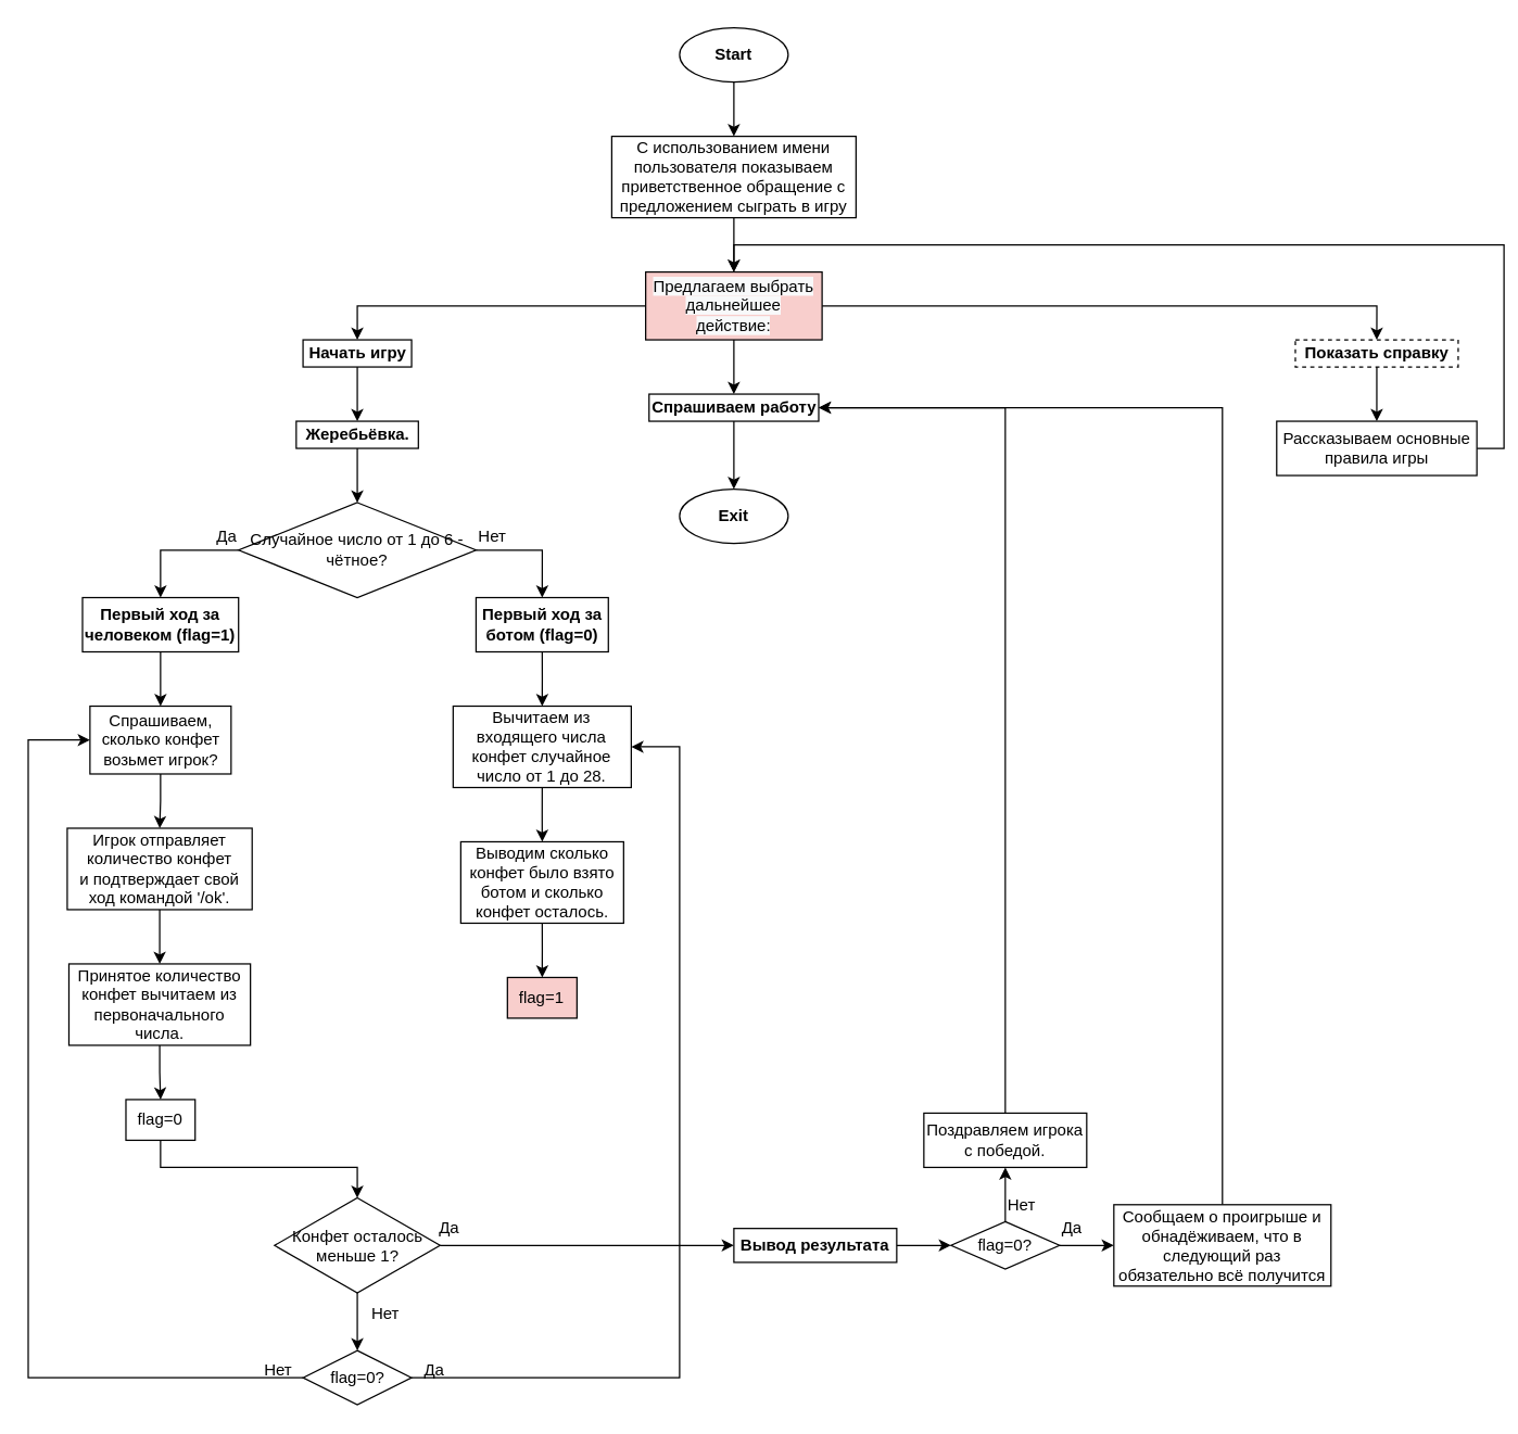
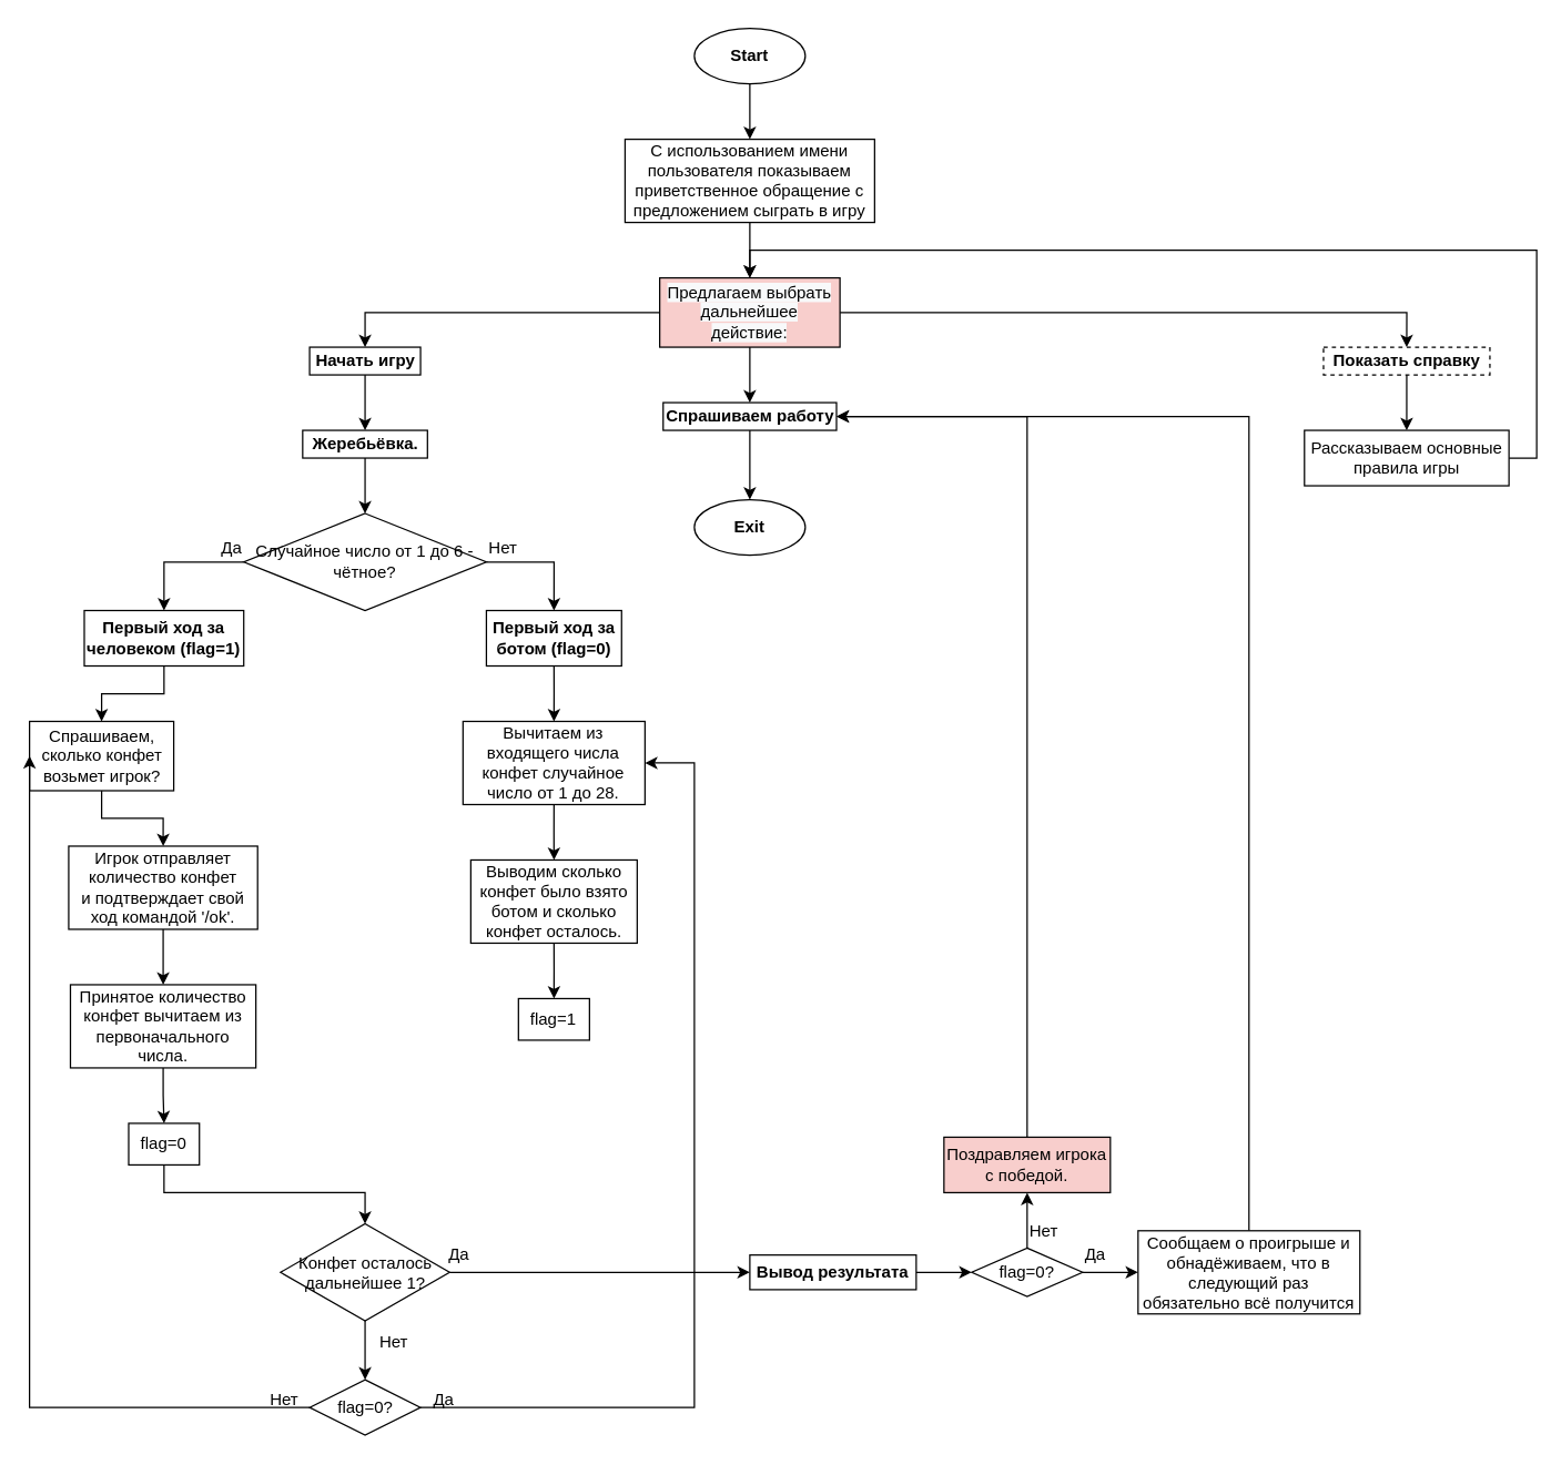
  <mxCell id="0" />
  <mxCell id="1" parent="0" />
  <mxCell id="2" style="edgeStyle=orthogonalEdgeStyle;rounded=0;orthogonalLoop=1;jettySize=auto;html=1;exitX=0.5;exitY=1;exitDx=0;exitDy=0;entryX=0.5;entryY=0;entryDx=0;entryDy=0;" edge="1" parent="1" source="3" target="5"><mxGeometry relative="1" as="geometry" /></mxCell>
  <mxCell id="3" value="Start" style="ellipse;whiteSpace=wrap;html=1;fontStyle=1" vertex="1" parent="1"><mxGeometry x="500" y="20" width="80" height="40" as="geometry" /></mxCell>
  <mxCell id="4" style="edgeStyle=orthogonalEdgeStyle;rounded=0;orthogonalLoop=1;jettySize=auto;html=1;exitX=0.5;exitY=1;exitDx=0;exitDy=0;entryX=0.5;entryY=0;entryDx=0;entryDy=0;" edge="1" parent="1" source="5" target="9"><mxGeometry relative="1" as="geometry" /></mxCell>
  <mxCell id="5" value="С использованием имени пользователя показываем приветственное обращение с предложением сыграть в игру" style="rounded=0;whiteSpace=wrap;html=1;" vertex="1" parent="1"><mxGeometry x="450" y="100" width="180" height="60" as="geometry" /></mxCell>
  <mxCell id="6" style="edgeStyle=orthogonalEdgeStyle;rounded=0;orthogonalLoop=1;jettySize=auto;html=1;exitX=0;exitY=0.5;exitDx=0;exitDy=0;entryX=0.5;entryY=0;entryDx=0;entryDy=0;" edge="1" parent="1" source="9" target="11"><mxGeometry relative="1" as="geometry" /></mxCell>
  <mxCell id="7" style="edgeStyle=orthogonalEdgeStyle;rounded=0;orthogonalLoop=1;jettySize=auto;html=1;exitX=0.5;exitY=1;exitDx=0;exitDy=0;entryX=0.5;entryY=0;entryDx=0;entryDy=0;" edge="1" parent="1" source="9" target="13"><mxGeometry relative="1" as="geometry" /></mxCell>
  <mxCell id="8" style="edgeStyle=orthogonalEdgeStyle;rounded=0;orthogonalLoop=1;jettySize=auto;html=1;exitX=1;exitY=0.5;exitDx=0;exitDy=0;entryX=0.5;entryY=0;entryDx=0;entryDy=0;" edge="1" parent="1" source="9" target="15"><mxGeometry relative="1" as="geometry" /></mxCell>
  <mxCell id="9" value="&lt;meta charset=&quot;utf-8&quot;&gt;&lt;span style=&quot;color: rgb(0, 0, 0); font-family: Helvetica; font-size: 12px; font-style: normal; font-variant-ligatures: normal; font-variant-caps: normal; letter-spacing: normal; orphans: 2; text-align: center; text-indent: 0px; text-transform: none; widows: 2; word-spacing: 0px; -webkit-text-stroke-width: 0px; background-color: rgb(248, 249, 250); text-decoration-thickness: initial; text-decoration-style: initial; text-decoration-color: initial; float: none; display: inline !important;&quot;&gt;Предлагаем выбрать дальнейшее действие:&lt;/span&gt;" style="rounded=0;whiteSpace=wrap;html=1;fontStyle=0;fillColor=#f8cecc;" vertex="1" parent="1"><mxGeometry x="475" y="200" width="130" height="50" as="geometry" /></mxCell>
  <mxCell id="10" style="edgeStyle=orthogonalEdgeStyle;rounded=0;orthogonalLoop=1;jettySize=auto;html=1;exitX=0.5;exitY=1;exitDx=0;exitDy=0;entryX=0.5;entryY=0;entryDx=0;entryDy=0;" edge="1" parent="1" source="11" target="17"><mxGeometry relative="1" as="geometry" /></mxCell>
  <mxCell id="11" value="Начать игру" style="rounded=0;whiteSpace=wrap;html=1;fontStyle=1" vertex="1" parent="1"><mxGeometry x="222.5" y="250" width="80" height="20" as="geometry" /></mxCell>
  <mxCell id="12" style="edgeStyle=orthogonalEdgeStyle;rounded=0;orthogonalLoop=1;jettySize=auto;html=1;exitX=0.5;exitY=1;exitDx=0;exitDy=0;entryX=0.5;entryY=0;entryDx=0;entryDy=0;" edge="1" parent="1" source="13" target="55"><mxGeometry relative="1" as="geometry" /></mxCell>
  <mxCell id="13" value="Спрашиваем работу" style="rounded=0;whiteSpace=wrap;html=1;fontStyle=1" vertex="1" parent="1"><mxGeometry x="477.5" y="290" width="125" height="20" as="geometry" /></mxCell>
  <mxCell id="14" style="edgeStyle=orthogonalEdgeStyle;rounded=0;orthogonalLoop=1;jettySize=auto;html=1;exitX=0.5;exitY=1;exitDx=0;exitDy=0;entryX=0.5;entryY=0;entryDx=0;entryDy=0;" edge="1" parent="1" source="15" target="60"><mxGeometry relative="1" as="geometry" /></mxCell>
  <mxCell id="15" value="Показать справку" style="rounded=0;whiteSpace=wrap;html=1;fontStyle=1;dashed=1;" vertex="1" parent="1"><mxGeometry x="953.75" y="250" width="120" height="20" as="geometry" /></mxCell>
  <mxCell id="16" style="edgeStyle=orthogonalEdgeStyle;rounded=0;orthogonalLoop=1;jettySize=auto;html=1;exitX=0.5;exitY=1;exitDx=0;exitDy=0;entryX=0.5;entryY=0;entryDx=0;entryDy=0;" edge="1" parent="1" source="17" target="20"><mxGeometry relative="1" as="geometry"><mxPoint x="370" y="410" as="targetPoint" /></mxGeometry></mxCell>
  <mxCell id="17" value="Жеребьёвка." style="rounded=0;whiteSpace=wrap;html=1;fontStyle=1" vertex="1" parent="1"><mxGeometry x="217.5" y="310" width="90" height="20" as="geometry" /></mxCell>
  <mxCell id="18" style="edgeStyle=orthogonalEdgeStyle;rounded=0;orthogonalLoop=1;jettySize=auto;html=1;exitX=0;exitY=0.5;exitDx=0;exitDy=0;entryX=0.5;entryY=0;entryDx=0;entryDy=0;" edge="1" parent="1" source="20" target="22"><mxGeometry relative="1" as="geometry" /></mxCell>
  <mxCell id="19" style="edgeStyle=orthogonalEdgeStyle;rounded=0;orthogonalLoop=1;jettySize=auto;html=1;exitX=1;exitY=0.5;exitDx=0;exitDy=0;entryX=0.5;entryY=0;entryDx=0;entryDy=0;" edge="1" parent="1" source="20" target="25"><mxGeometry relative="1" as="geometry" /></mxCell>
  <mxCell id="20" value="Случайное число от 1 до 6 - чётное?" style="rhombus;whiteSpace=wrap;html=1;" vertex="1" parent="1"><mxGeometry x="175" y="370" width="175" height="70" as="geometry" /></mxCell>
  <mxCell id="21" style="edgeStyle=orthogonalEdgeStyle;rounded=0;orthogonalLoop=1;jettySize=auto;html=1;exitX=0.5;exitY=1;exitDx=0;exitDy=0;entryX=0.5;entryY=0;entryDx=0;entryDy=0;" edge="1" parent="1" source="22" target="28"><mxGeometry relative="1" as="geometry" /></mxCell>
  <mxCell id="22" value="Первый ход за человеком (flag=1)" style="rounded=0;whiteSpace=wrap;html=1;fontStyle=1" vertex="1" parent="1"><mxGeometry x="60" y="440" width="115" height="40" as="geometry" /></mxCell>
  <mxCell id="23" value="Да" style="text;html=1;align=right;verticalAlign=middle;resizable=0;points=[];autosize=1;strokeColor=none;fillColor=none;" vertex="1" parent="1"><mxGeometry x="135" y="380" width="40" height="30" as="geometry" /></mxCell>
  <mxCell id="24" style="edgeStyle=orthogonalEdgeStyle;rounded=0;orthogonalLoop=1;jettySize=auto;html=1;exitX=0.5;exitY=1;exitDx=0;exitDy=0;entryX=0.5;entryY=0;entryDx=0;entryDy=0;" edge="1" parent="1" source="25" target="34"><mxGeometry relative="1" as="geometry" /></mxCell>
  <mxCell id="25" value="Первый ход за ботом (flag=0)" style="rounded=0;whiteSpace=wrap;html=1;fontStyle=1" vertex="1" parent="1"><mxGeometry x="350" y="440" width="97.5" height="40" as="geometry" /></mxCell>
  <mxCell id="26" value="Нет" style="text;html=1;strokeColor=none;fillColor=none;align=left;verticalAlign=middle;whiteSpace=wrap;rounded=0;" vertex="1" parent="1"><mxGeometry x="350" y="380" width="60" height="30" as="geometry" /></mxCell>
  <mxCell id="27" style="edgeStyle=orthogonalEdgeStyle;rounded=0;orthogonalLoop=1;jettySize=auto;html=1;exitX=0.5;exitY=1;exitDx=0;exitDy=0;entryX=0.5;entryY=0;entryDx=0;entryDy=0;" edge="1" parent="1" source="28" target="30"><mxGeometry relative="1" as="geometry" /></mxCell>
- <mxCell id="28" value="Спрашиваем, сколько конфет возьмет игрок?" style="rounded=0;whiteSpace=wrap;html=1;" vertex="1" parent="1"><mxGeometry x="65.5" y="520" width="104" height="50" as="geometry" /></mxCell>
+ <mxCell id="28" value="Спрашиваем, сколько конфет возьмет игрок?" style="rounded=0;whiteSpace=wrap;html=1;" vertex="1" parent="1"><mxGeometry x="20.5" y="520" width="104" height="50" as="geometry" /></mxCell>
  <mxCell id="29" style="edgeStyle=orthogonalEdgeStyle;rounded=0;orthogonalLoop=1;jettySize=auto;html=1;exitX=0.5;exitY=1;exitDx=0;exitDy=0;entryX=0.5;entryY=0;entryDx=0;entryDy=0;" edge="1" parent="1" source="30" target="32"><mxGeometry relative="1" as="geometry" /></mxCell>
  <mxCell id="30" value="Игрок отправляет количество конфет и&amp;nbsp;подтверждает свой ход командой '/ok'." style="rounded=0;whiteSpace=wrap;html=1;" vertex="1" parent="1"><mxGeometry x="48.75" y="610" width="136.25" height="60" as="geometry" /></mxCell>
  <mxCell id="31" style="edgeStyle=orthogonalEdgeStyle;rounded=0;orthogonalLoop=1;jettySize=auto;html=1;exitX=0.5;exitY=1;exitDx=0;exitDy=0;entryX=0.5;entryY=0;entryDx=0;entryDy=0;" edge="1" parent="1" source="32" target="38"><mxGeometry relative="1" as="geometry" /></mxCell>
  <mxCell id="32" value="Принятое количество конфет вычитаем из первоначального числа." style="rounded=0;whiteSpace=wrap;html=1;" vertex="1" parent="1"><mxGeometry x="50" y="710" width="133.75" height="60" as="geometry" /></mxCell>
  <mxCell id="33" style="edgeStyle=orthogonalEdgeStyle;rounded=0;orthogonalLoop=1;jettySize=auto;html=1;exitX=0.5;exitY=1;exitDx=0;exitDy=0;entryX=0.5;entryY=0;entryDx=0;entryDy=0;" edge="1" parent="1" source="34" target="36"><mxGeometry relative="1" as="geometry" /></mxCell>
  <mxCell id="34" value="Вычитаем из входящего числа конфет случайное число от 1 до 28." style="rounded=0;whiteSpace=wrap;html=1;" vertex="1" parent="1"><mxGeometry x="333.12" y="520" width="131.25" height="60" as="geometry" /></mxCell>
  <mxCell id="35" style="edgeStyle=orthogonalEdgeStyle;rounded=0;orthogonalLoop=1;jettySize=auto;html=1;exitX=0.5;exitY=1;exitDx=0;exitDy=0;entryX=0.5;entryY=0;entryDx=0;entryDy=0;" edge="1" parent="1" source="36" target="39"><mxGeometry relative="1" as="geometry" /></mxCell>
  <mxCell id="36" value="Выводим сколько конфет было взято ботом и сколько конфет осталось." style="rounded=0;whiteSpace=wrap;html=1;" vertex="1" parent="1"><mxGeometry x="338.75" y="620" width="120" height="60" as="geometry" /></mxCell>
  <mxCell id="37" style="edgeStyle=orthogonalEdgeStyle;rounded=0;orthogonalLoop=1;jettySize=auto;html=1;exitX=0.5;exitY=1;exitDx=0;exitDy=0;entryX=0.5;entryY=0;entryDx=0;entryDy=0;" edge="1" parent="1" source="38" target="45"><mxGeometry relative="1" as="geometry"><Array as="points"><mxPoint x="118" y="860" /><mxPoint x="263" y="860" /></Array></mxGeometry></mxCell>
  <mxCell id="38" value="flag=0" style="rounded=0;whiteSpace=wrap;html=1;" vertex="1" parent="1"><mxGeometry x="92" y="810" width="51" height="30" as="geometry" /></mxCell>
- <mxCell id="39" value="flag=1" style="rounded=0;whiteSpace=wrap;html=1;fillColor=#f8cecc;" vertex="1" parent="1"><mxGeometry x="373.12" y="720" width="51.24" height="30" as="geometry" /></mxCell>
+ <mxCell id="39" value="flag=1" style="rounded=0;whiteSpace=wrap;html=1;" vertex="1" parent="1"><mxGeometry x="373.12" y="720" width="51.24" height="30" as="geometry" /></mxCell>
  <mxCell id="40" style="edgeStyle=orthogonalEdgeStyle;rounded=0;orthogonalLoop=1;jettySize=auto;html=1;exitX=0;exitY=0.5;exitDx=0;exitDy=0;entryX=0;entryY=0.5;entryDx=0;entryDy=0;" edge="1" parent="1" source="42" target="28"><mxGeometry relative="1" as="geometry"><Array as="points"><mxPoint x="20" y="1015" /><mxPoint x="20" y="545" /></Array></mxGeometry></mxCell>
  <mxCell id="41" style="edgeStyle=orthogonalEdgeStyle;rounded=0;orthogonalLoop=1;jettySize=auto;html=1;exitX=1;exitY=0.5;exitDx=0;exitDy=0;entryX=1;entryY=0.5;entryDx=0;entryDy=0;" edge="1" parent="1" source="42" target="34"><mxGeometry relative="1" as="geometry"><Array as="points"><mxPoint x="500" y="1015" /><mxPoint x="500" y="550" /></Array></mxGeometry></mxCell>
  <mxCell id="42" value="flag=0?" style="rhombus;whiteSpace=wrap;html=1;" vertex="1" parent="1"><mxGeometry x="222.5" y="995" width="80" height="40" as="geometry" /></mxCell>
  <mxCell id="43" style="edgeStyle=orthogonalEdgeStyle;rounded=0;orthogonalLoop=1;jettySize=auto;html=1;exitX=0.5;exitY=1;exitDx=0;exitDy=0;entryX=0.5;entryY=0;entryDx=0;entryDy=0;" edge="1" parent="1" source="45" target="42"><mxGeometry relative="1" as="geometry" /></mxCell>
  <mxCell id="44" style="edgeStyle=orthogonalEdgeStyle;rounded=0;orthogonalLoop=1;jettySize=auto;html=1;exitX=1;exitY=0.5;exitDx=0;exitDy=0;entryX=0;entryY=0.5;entryDx=0;entryDy=0;" edge="1" parent="1" source="45" target="51"><mxGeometry relative="1" as="geometry"><mxPoint x="540" y="935" as="targetPoint" /></mxGeometry></mxCell>
- <mxCell id="45" value="Конфет осталось меньше 1?" style="rhombus;whiteSpace=wrap;html=1;" vertex="1" parent="1"><mxGeometry x="201.5" y="882.5" width="122" height="70" as="geometry" /></mxCell>
+ <mxCell id="45" value="Конфет осталось дальнейшее 1?" style="rhombus;whiteSpace=wrap;html=1;" vertex="1" parent="1"><mxGeometry x="201.5" y="882.5" width="122" height="70" as="geometry" /></mxCell>
  <mxCell id="46" value="Да" style="text;html=1;align=center;verticalAlign=middle;resizable=0;points=[];autosize=1;strokeColor=none;fillColor=none;" vertex="1" parent="1"><mxGeometry x="310" y="890" width="40" height="30" as="geometry" /></mxCell>
  <mxCell id="47" value="Нет" style="text;html=1;align=center;verticalAlign=middle;resizable=0;points=[];autosize=1;strokeColor=none;fillColor=none;" vertex="1" parent="1"><mxGeometry x="262.5" y="952.5" width="40" height="30" as="geometry" /></mxCell>
  <mxCell id="48" value="Да" style="text;html=1;align=center;verticalAlign=middle;resizable=0;points=[];autosize=1;strokeColor=none;fillColor=none;" vertex="1" parent="1"><mxGeometry x="298.75" y="995" width="40" height="30" as="geometry" /></mxCell>
  <mxCell id="49" value="Нет" style="text;html=1;align=center;verticalAlign=middle;resizable=0;points=[];autosize=1;strokeColor=none;fillColor=none;" vertex="1" parent="1"><mxGeometry x="183.75" y="995" width="40" height="30" as="geometry" /></mxCell>
  <mxCell id="50" style="edgeStyle=orthogonalEdgeStyle;rounded=0;orthogonalLoop=1;jettySize=auto;html=1;exitX=1;exitY=0.5;exitDx=0;exitDy=0;entryX=0;entryY=0.5;entryDx=0;entryDy=0;" edge="1" parent="1" source="51" target="54"><mxGeometry relative="1" as="geometry" /></mxCell>
  <mxCell id="51" value="Вывод результата" style="rounded=0;whiteSpace=wrap;html=1;fontStyle=1" vertex="1" parent="1"><mxGeometry x="540" y="905" width="120" height="25" as="geometry" /></mxCell>
  <mxCell id="52" style="edgeStyle=orthogonalEdgeStyle;rounded=0;orthogonalLoop=1;jettySize=auto;html=1;exitX=0.5;exitY=0;exitDx=0;exitDy=0;" edge="1" parent="1" source="54" target="58"><mxGeometry relative="1" as="geometry"><mxPoint x="740" y="840" as="targetPoint" /></mxGeometry></mxCell>
  <mxCell id="53" style="edgeStyle=orthogonalEdgeStyle;rounded=0;orthogonalLoop=1;jettySize=auto;html=1;exitX=1;exitY=0.5;exitDx=0;exitDy=0;entryX=0;entryY=0.5;entryDx=0;entryDy=0;" edge="1" parent="1" source="54" target="62"><mxGeometry relative="1" as="geometry" /></mxCell>
  <mxCell id="54" value="flag=0?" style="rhombus;whiteSpace=wrap;html=1;" vertex="1" parent="1"><mxGeometry x="700" y="900" width="80" height="35" as="geometry" /></mxCell>
  <mxCell id="55" value="Exit" style="ellipse;whiteSpace=wrap;html=1;fontStyle=1" vertex="1" parent="1"><mxGeometry x="500" y="360" width="80" height="40" as="geometry" /></mxCell>
  <mxCell id="56" value="Да" style="text;html=1;align=left;verticalAlign=middle;resizable=0;points=[];autosize=1;strokeColor=none;fillColor=none;" vertex="1" parent="1"><mxGeometry x="780" y="890" width="40" height="30" as="geometry" /></mxCell>
  <mxCell id="57" style="edgeStyle=orthogonalEdgeStyle;rounded=0;orthogonalLoop=1;jettySize=auto;html=1;exitX=0.5;exitY=0;exitDx=0;exitDy=0;entryX=1;entryY=0.5;entryDx=0;entryDy=0;" edge="1" parent="1" source="58" target="13"><mxGeometry relative="1" as="geometry" /></mxCell>
- <mxCell id="58" value="Поздравляем игрока с победой." style="rounded=0;whiteSpace=wrap;html=1;" vertex="1" parent="1"><mxGeometry x="680" y="820" width="120" height="40" as="geometry" /></mxCell>
+ <mxCell id="58" value="Поздравляем игрока с победой." style="rounded=0;whiteSpace=wrap;html=1;fillColor=#f8cecc;" vertex="1" parent="1"><mxGeometry x="680" y="820" width="120" height="40" as="geometry" /></mxCell>
  <mxCell id="59" style="edgeStyle=orthogonalEdgeStyle;rounded=0;orthogonalLoop=1;jettySize=auto;html=1;exitX=1;exitY=0.5;exitDx=0;exitDy=0;entryX=0.5;entryY=0;entryDx=0;entryDy=0;" edge="1" parent="1" source="60" target="9"><mxGeometry relative="1" as="geometry" /></mxCell>
  <mxCell id="60" value="Рассказываем основные правила игры" style="rounded=0;whiteSpace=wrap;html=1;" vertex="1" parent="1"><mxGeometry x="940" y="310" width="147.5" height="40" as="geometry" /></mxCell>
  <mxCell id="61" style="edgeStyle=orthogonalEdgeStyle;rounded=0;orthogonalLoop=1;jettySize=auto;html=1;exitX=0.5;exitY=0;exitDx=0;exitDy=0;entryX=1;entryY=0.5;entryDx=0;entryDy=0;" edge="1" parent="1" source="62" target="13"><mxGeometry relative="1" as="geometry" /></mxCell>
  <mxCell id="62" value="Сообщаем о проигрыше и обнадёживаем, что в следующий раз обязательно всё получится" style="rounded=0;whiteSpace=wrap;html=1;" vertex="1" parent="1"><mxGeometry x="820" y="887.5" width="160" height="60" as="geometry" /></mxCell>
  <mxCell id="63" value="Нет" style="text;html=1;align=left;verticalAlign=middle;resizable=0;points=[];autosize=1;strokeColor=none;fillColor=none;" vertex="1" parent="1"><mxGeometry x="740" y="872.5" width="40" height="30" as="geometry" /></mxCell>
